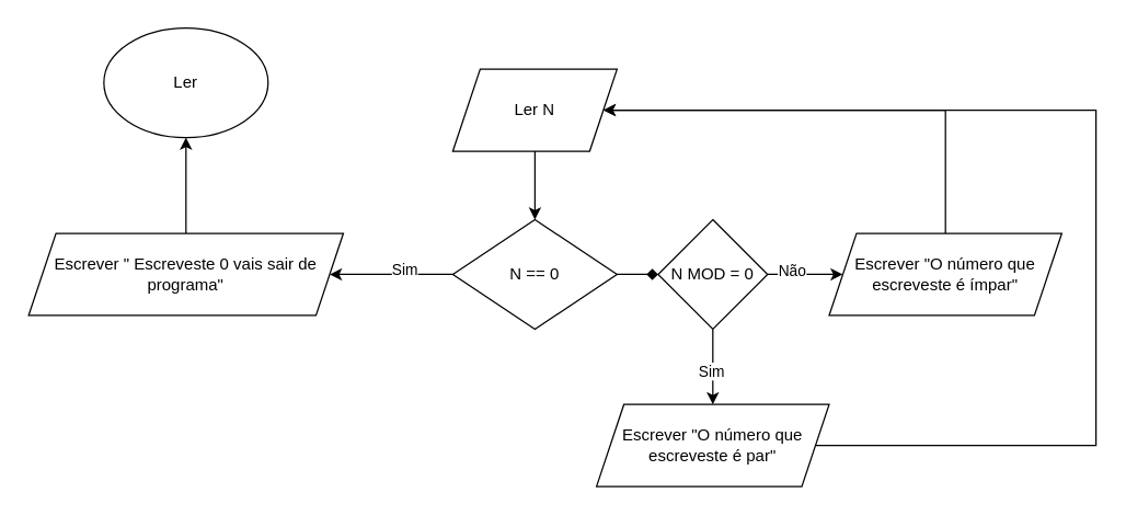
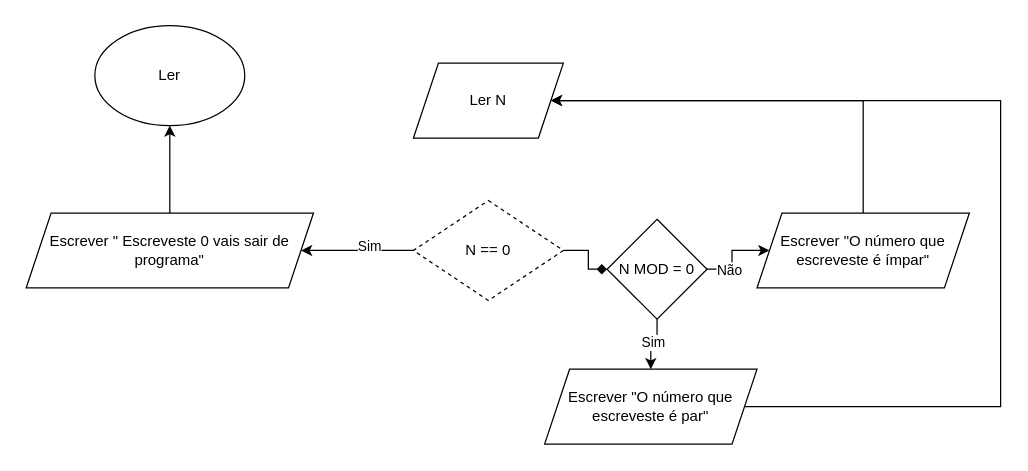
  <mxCell id="0" />
  <mxCell id="1" parent="0" />
- <mxCell id="2" value="" style="edgeStyle=orthogonalEdgeStyle;rounded=0;orthogonalLoop=1;jettySize=auto;html=1;" edge="1" parent="1" source="3" target="7"><mxGeometry relative="1" as="geometry" /></mxCell>
  <mxCell id="3" value="Ler N" style="shape=parallelogram;perimeter=parallelogramPerimeter;whiteSpace=wrap;html=1;fixedSize=1;" vertex="1" parent="1"><mxGeometry x="330" y="50" width="120" height="60" as="geometry" /></mxCell>
  <mxCell id="4" value="" style="edgeStyle=orthogonalEdgeStyle;rounded=0;orthogonalLoop=1;jettySize=auto;html=1;" edge="1" parent="1" source="7" target="10"><mxGeometry relative="1" as="geometry" /></mxCell>
  <mxCell id="5" value="Sim" style="edgeLabel;html=1;align=center;verticalAlign=middle;resizable=0;points=[];" vertex="1" connectable="0" parent="4"><mxGeometry x="-0.2" y="-4" relative="1" as="geometry"><mxPoint as="offset" /></mxGeometry></mxCell>
  <mxCell id="6" value="" style="edgeStyle=orthogonalEdgeStyle;rounded=0;orthogonalLoop=1;jettySize=auto;html=1;endArrow=diamond;" edge="1" parent="1" source="7" target="15"><mxGeometry relative="1" as="geometry" /></mxCell>
- <mxCell id="7" value="N == 0" style="rhombus;whiteSpace=wrap;html=1;" vertex="1" parent="1"><mxGeometry x="330" y="160" width="120" height="80" as="geometry" /></mxCell>
+ <mxCell id="7" value="N == 0" style="rhombus;whiteSpace=wrap;html=1;dashed=1;" vertex="1" parent="1"><mxGeometry x="330" y="160" width="120" height="80" as="geometry" /></mxCell>
  <mxCell id="8" value="Ler" style="ellipse;whiteSpace=wrap;html=1;" vertex="1" parent="1"><mxGeometry x="75" y="20" width="120" height="80" as="geometry" /></mxCell>
  <mxCell id="9" value="" style="edgeStyle=orthogonalEdgeStyle;rounded=0;orthogonalLoop=1;jettySize=auto;html=1;" edge="1" parent="1" source="10" target="8"><mxGeometry relative="1" as="geometry" /></mxCell>
  <mxCell id="10" value="Escrever &quot; Escreveste 0 vais sair de programa&quot;" style="shape=parallelogram;perimeter=parallelogramPerimeter;whiteSpace=wrap;html=1;fixedSize=1;" vertex="1" parent="1"><mxGeometry x="20" y="170" width="230" height="60" as="geometry" /></mxCell>
  <mxCell id="11" value="" style="edgeStyle=orthogonalEdgeStyle;rounded=0;orthogonalLoop=1;jettySize=auto;html=1;" edge="1" parent="1" source="15" target="17"><mxGeometry relative="1" as="geometry" /></mxCell>
  <mxCell id="12" value="Sim" style="edgeLabel;html=1;align=center;verticalAlign=middle;resizable=0;points=[];" vertex="1" connectable="0" parent="11"><mxGeometry x="0.083" y="-2" relative="1" as="geometry"><mxPoint as="offset" /></mxGeometry></mxCell>
  <mxCell id="13" value="" style="edgeStyle=orthogonalEdgeStyle;rounded=0;orthogonalLoop=1;jettySize=auto;html=1;" edge="1" parent="1" source="15" target="19"><mxGeometry relative="1" as="geometry" /></mxCell>
  <mxCell id="14" value="Não" style="edgeLabel;html=1;align=center;verticalAlign=middle;resizable=0;points=[];" vertex="1" connectable="0" parent="13"><mxGeometry x="-0.371" y="3" relative="1" as="geometry"><mxPoint as="offset" /></mxGeometry></mxCell>
- <mxCell id="15" value="N MOD = 0" style="rhombus;whiteSpace=wrap;html=1;" vertex="1" parent="1"><mxGeometry x="480" y="160" width="80" height="80" as="geometry" /></mxCell>
+ <mxCell id="15" value="N MOD = 0" style="rhombus;whiteSpace=wrap;html=1;" vertex="1" parent="1"><mxGeometry x="485" y="175" width="80" height="80" as="geometry" /></mxCell>
  <mxCell id="16" style="edgeStyle=orthogonalEdgeStyle;rounded=0;orthogonalLoop=1;jettySize=auto;html=1;entryX=1;entryY=0.5;entryDx=0;entryDy=0;" edge="1" parent="1" source="17" target="3"><mxGeometry relative="1" as="geometry"><Array as="points"><mxPoint x="800" y="325" /><mxPoint x="800" y="80" /></Array></mxGeometry></mxCell>
  <mxCell id="17" value="Escrever &quot;O número que escreveste é par&quot;" style="shape=parallelogram;perimeter=parallelogramPerimeter;whiteSpace=wrap;html=1;fixedSize=1;" vertex="1" parent="1"><mxGeometry x="435" y="295" width="170" height="60" as="geometry" /></mxCell>
  <mxCell id="18" style="edgeStyle=orthogonalEdgeStyle;rounded=0;orthogonalLoop=1;jettySize=auto;html=1;entryX=1;entryY=0.5;entryDx=0;entryDy=0;" edge="1" parent="1" source="19" target="3"><mxGeometry relative="1" as="geometry"><Array as="points"><mxPoint x="690" y="80" /></Array></mxGeometry></mxCell>
  <mxCell id="19" value="Escrever &quot;O número que escreveste é ímpar&quot;" style="shape=parallelogram;perimeter=parallelogramPerimeter;whiteSpace=wrap;html=1;fixedSize=1;" vertex="1" parent="1"><mxGeometry x="605" y="170" width="170" height="60" as="geometry" /></mxCell>
